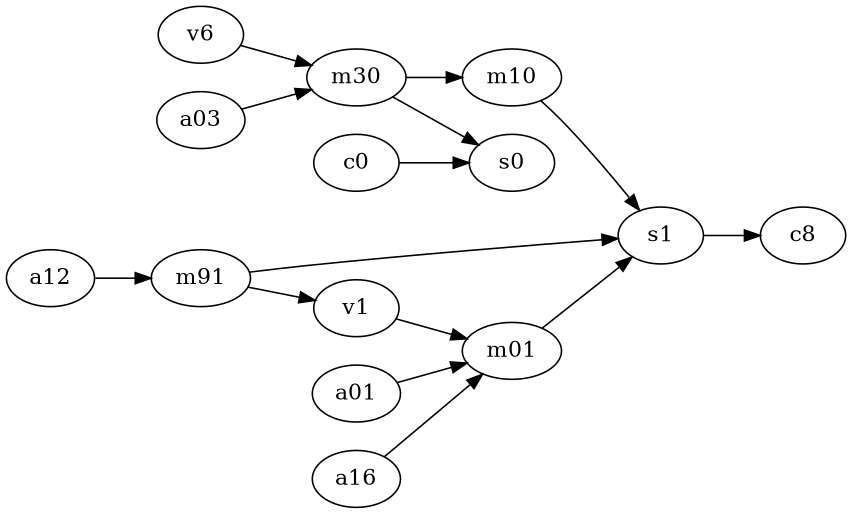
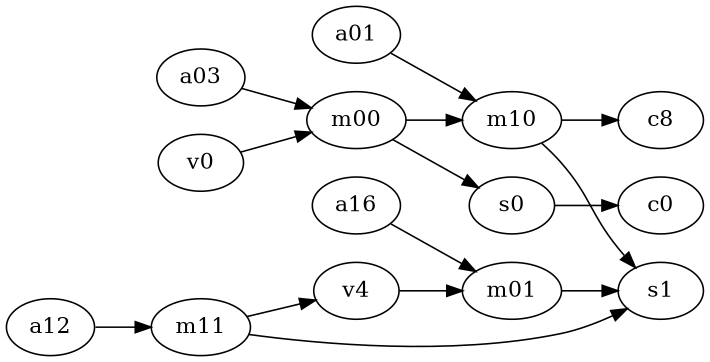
  digraph {
    rankdir=LR
    node [opcode=mul]
    edge [operand=0]
-   v0 [opcode=load label=v6]
-   m00 [label=m30]
+   v0 [opcode=load]
+   m00
    m10
    s0 [opcode=add]
    s1 [opcode=add]
-   v1 [opcode=load]
+   v1 [opcode=load label=v4]
    m01
-   m11 [label=m91]
+   m11
    n9 [label=a03 opcode=const]
    a01 [opcode=const]
    n11 [label=a16 opcode=const]
    n12 [label=a12 opcode=const]
    c0 [opcode=store]
    n14 [label=c8 opcode=store]
    v0 -> m00
    m00 -> m10
    m00 -> s0
    m10 -> s1
-   c0 -> s0
-   s1 -> n14
+   s0 -> c0
+   m10 -> n14
    v1 -> m01
    m01 -> s1 [operand=1]
    m11 -> s1 [operand=1]
    m11 -> v1
    n9 -> m00 [operand=1]
-   a01 -> m01 [operand=1]
+   a01 -> m10 [operand=1]
    n11 -> m01 [operand=1]
    n12 -> m11 [operand=1]
  }
